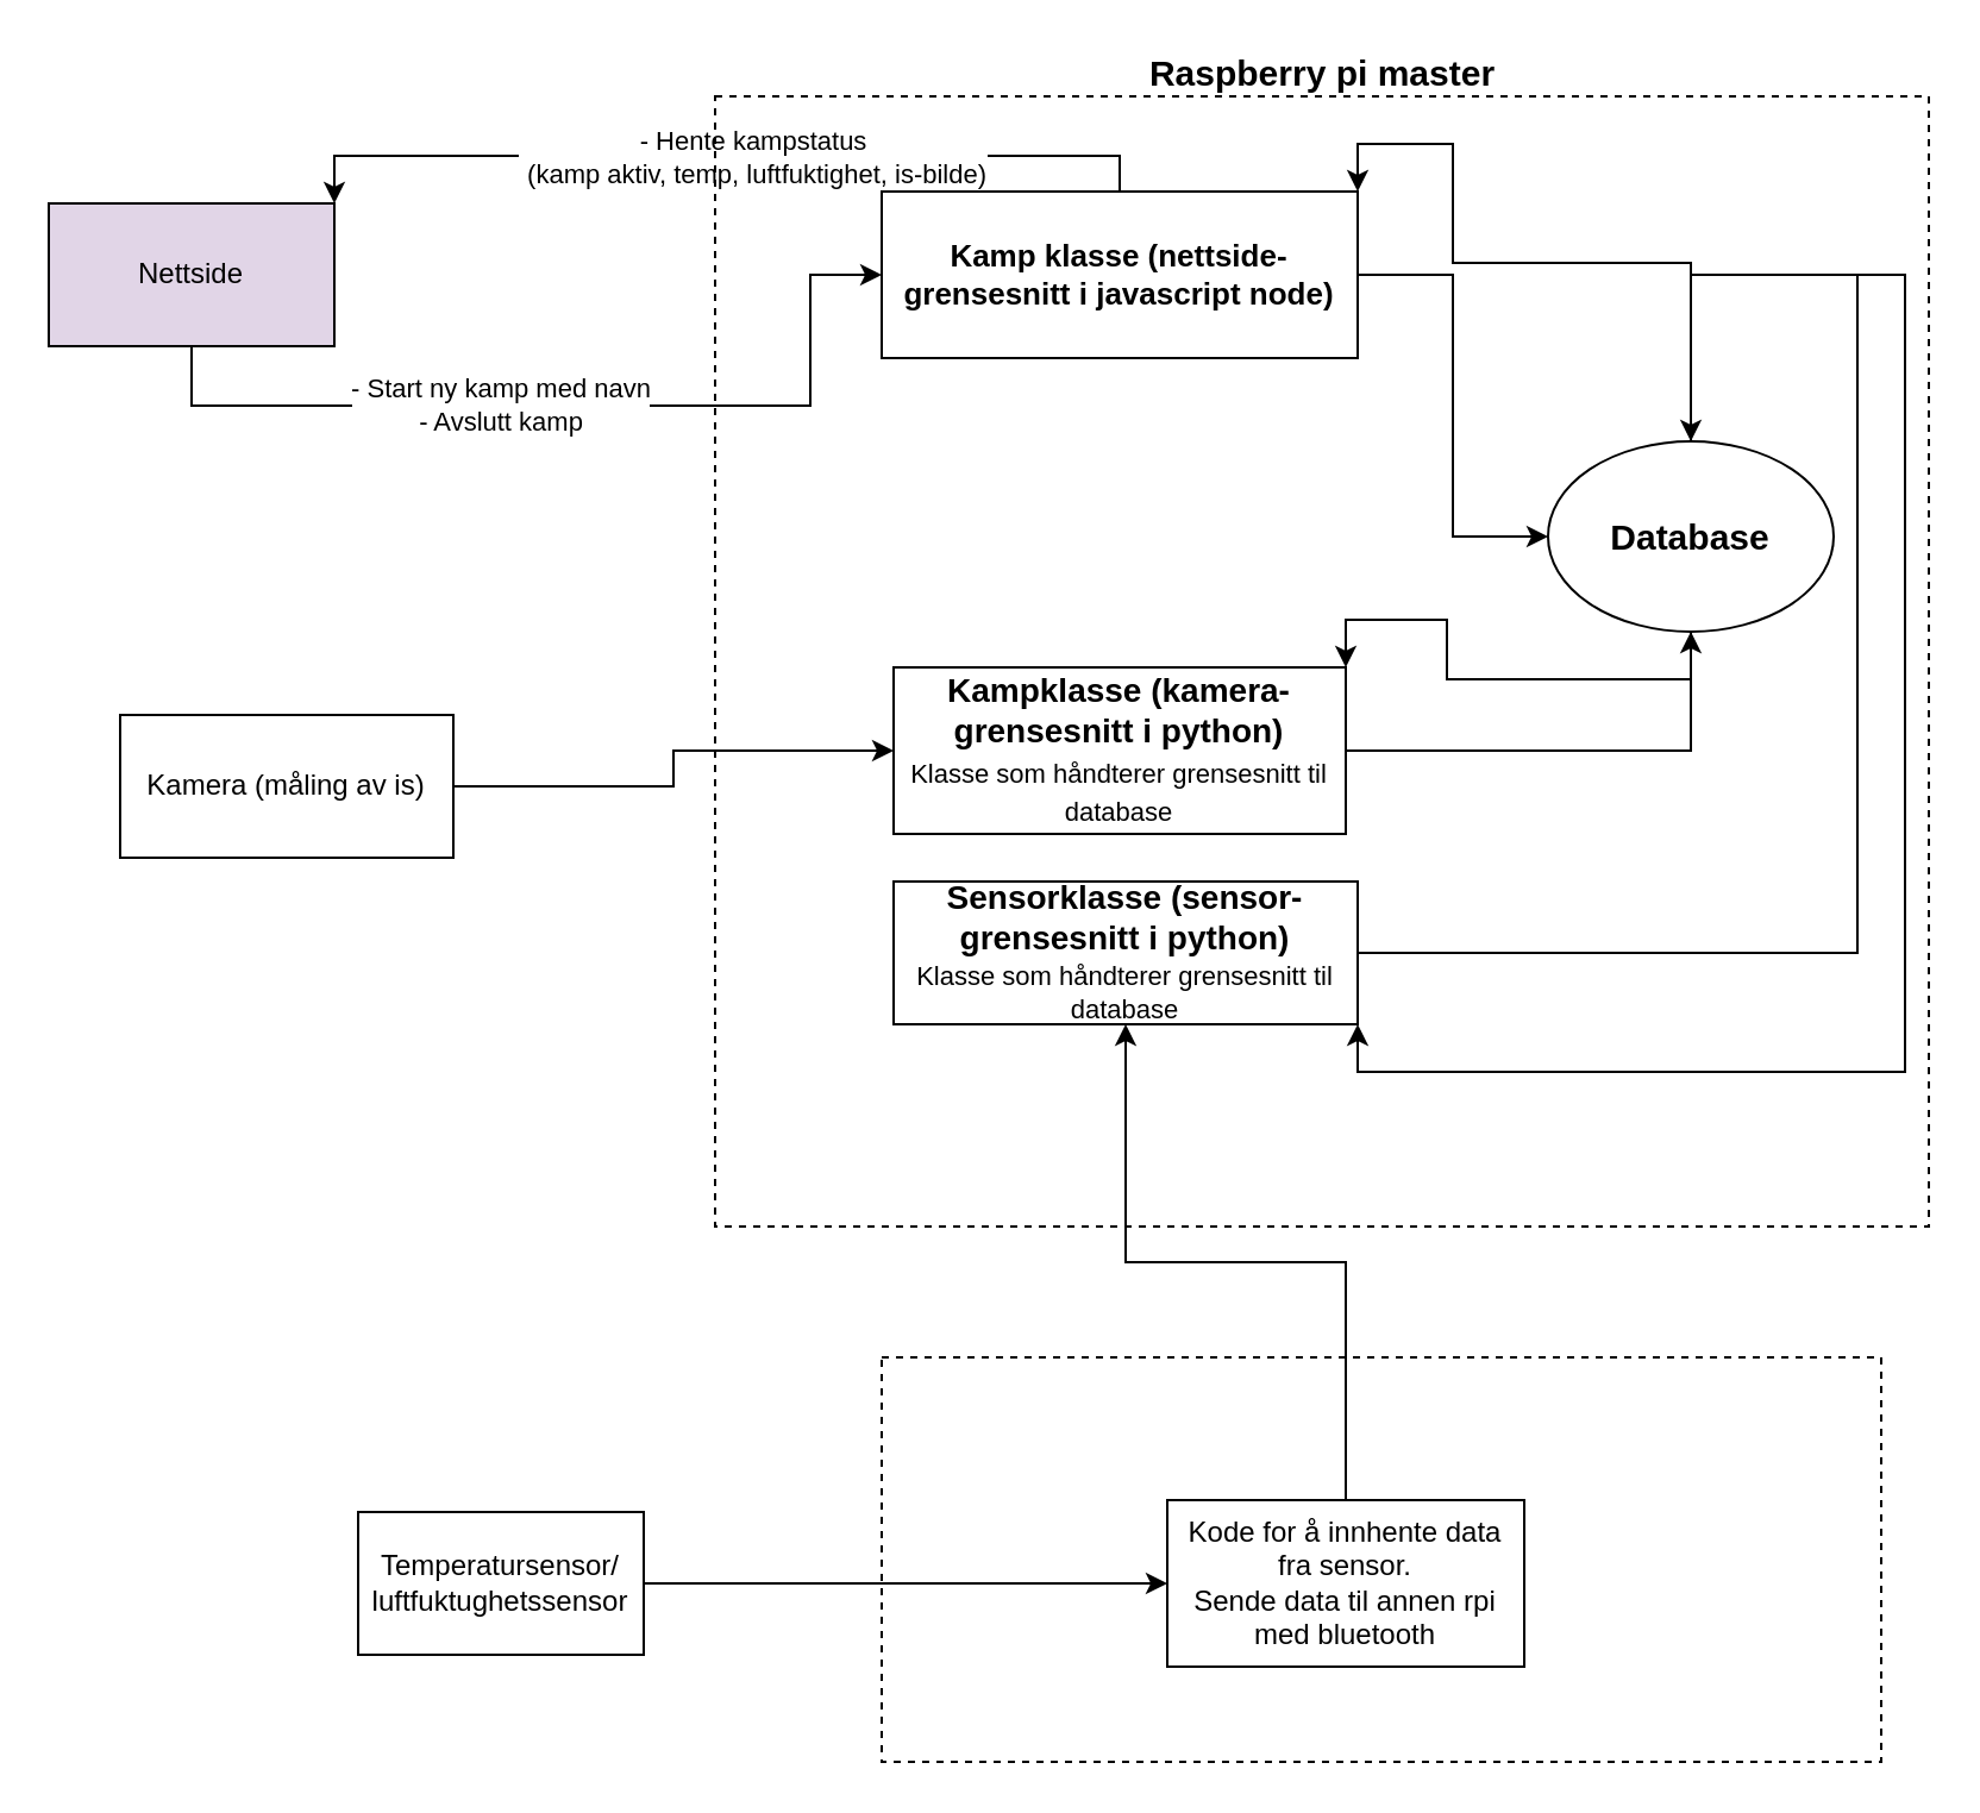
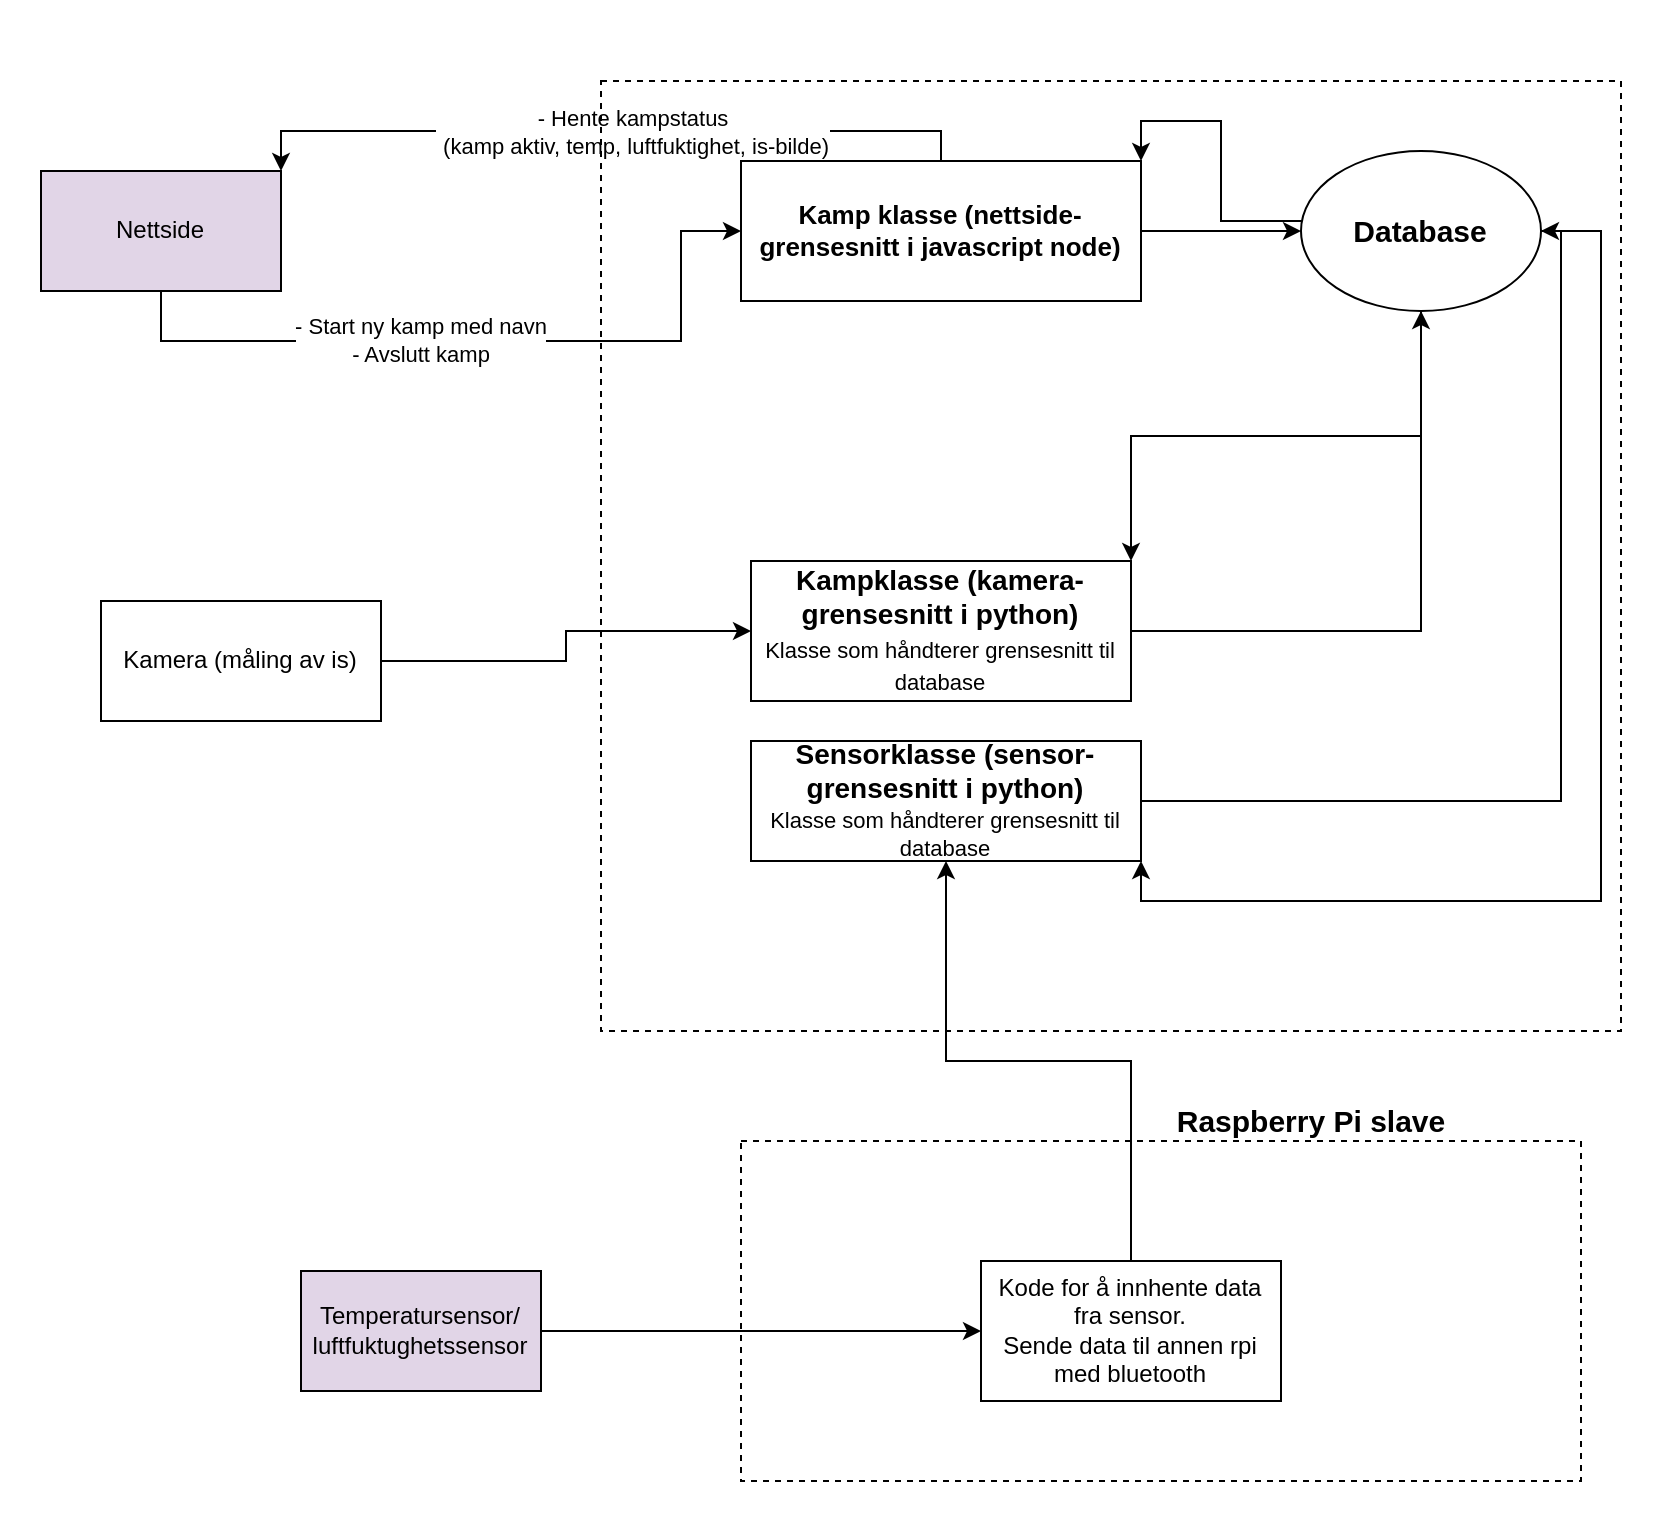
  <mxCell id="0" />
  <mxCell id="1" parent="0" />
  <mxCell id="2" style="edgeStyle=orthogonalEdgeStyle;rounded=0;orthogonalLoop=1;jettySize=auto;html=1;entryX=1;entryY=0;entryDx=0;entryDy=0;" edge="1" parent="1" source="5" target="8"><mxGeometry relative="1" as="geometry"><Array as="points"><mxPoint x="470" y="65" /><mxPoint x="140" y="65" /></Array></mxGeometry></mxCell>
  <mxCell id="3" value="- Hente kampstatus&lt;br&gt;&amp;nbsp;(kamp aktiv, temp, luftfuktighet, is-bilde)" style="edgeLabel;html=1;align=center;verticalAlign=middle;resizable=0;points=[];" vertex="1" connectable="0" parent="2"><mxGeometry x="-0.069" relative="1" as="geometry"><mxPoint as="offset" /></mxGeometry></mxCell>
  <mxCell id="4" style="edgeStyle=orthogonalEdgeStyle;rounded=0;orthogonalLoop=1;jettySize=auto;html=1;entryX=0;entryY=0.5;entryDx=0;entryDy=0;" edge="1" parent="1" source="5" target="13"><mxGeometry relative="1" as="geometry" /></mxCell>
  <mxCell id="5" value="&lt;b&gt;&lt;font style=&quot;font-size: 13px&quot;&gt;Kamp klasse (nettside-grensesnitt i javascript node)&lt;/font&gt;&lt;/b&gt;" style="rounded=0;whiteSpace=wrap;html=1;" vertex="1" parent="1"><mxGeometry x="370" y="80" width="200" height="70" as="geometry" /></mxCell>
  <mxCell id="6" style="edgeStyle=orthogonalEdgeStyle;rounded=0;orthogonalLoop=1;jettySize=auto;html=1;entryX=0;entryY=0.5;entryDx=0;entryDy=0;" edge="1" parent="1" source="8" target="5"><mxGeometry relative="1" as="geometry"><Array as="points"><mxPoint x="80" y="170" /><mxPoint x="340" y="170" /><mxPoint x="340" y="115" /></Array></mxGeometry></mxCell>
  <mxCell id="7" value="- Start ny kamp med navn&lt;br&gt;- Avslutt kamp" style="edgeLabel;html=1;align=center;verticalAlign=middle;resizable=0;points=[];" vertex="1" connectable="0" parent="6"><mxGeometry x="-0.165" y="1" relative="1" as="geometry"><mxPoint as="offset" /></mxGeometry></mxCell>
  <mxCell id="8" value="Nettside" style="whiteSpace=wrap;html=1;fillColor=#e1d5e7;" vertex="1" parent="1"><mxGeometry x="20" y="85" width="120" height="60" as="geometry" /></mxCell>
  <mxCell id="9" style="edgeStyle=orthogonalEdgeStyle;rounded=0;orthogonalLoop=1;jettySize=auto;html=1;entryX=1;entryY=0;entryDx=0;entryDy=0;" edge="1" parent="1" source="13" target="5"><mxGeometry relative="1" as="geometry"><Array as="points"><mxPoint x="610" y="110" /><mxPoint x="610" y="60" /><mxPoint x="570" y="60" /></Array></mxGeometry></mxCell>
  <mxCell id="10" style="edgeStyle=orthogonalEdgeStyle;rounded=0;orthogonalLoop=1;jettySize=auto;html=1;exitX=0.5;exitY=1;exitDx=0;exitDy=0;entryX=1;entryY=0;entryDx=0;entryDy=0;" edge="1" parent="1" source="13" target="15"><mxGeometry relative="1" as="geometry" /></mxCell>
  <mxCell id="11" style="edgeStyle=orthogonalEdgeStyle;rounded=0;orthogonalLoop=1;jettySize=auto;html=1;entryX=1;entryY=1;entryDx=0;entryDy=0;" edge="1" parent="1" source="13" target="26"><mxGeometry relative="1" as="geometry"><Array as="points"><mxPoint x="800" y="115" /><mxPoint x="800" y="450" /><mxPoint x="570" y="450" /></Array></mxGeometry></mxCell>
  <mxCell id="12" style="edgeStyle=orthogonalEdgeStyle;rounded=0;orthogonalLoop=1;jettySize=auto;html=1;exitX=1;exitY=0.5;exitDx=0;exitDy=0;" edge="1" parent="1" source="26" target="13"><mxGeometry relative="1" as="geometry"><Array as="points"><mxPoint x="780" y="400" /><mxPoint x="780" y="115" /></Array></mxGeometry></mxCell>
- <mxCell id="13" value="&lt;b&gt;&lt;font style=&quot;font-size: 15px&quot;&gt;Database&lt;/font&gt;&lt;/b&gt;" style="ellipse;whiteSpace=wrap;html=1;" vertex="1" parent="1"><mxGeometry x="650" y="185" width="120" height="80" as="geometry" /></mxCell>
+ <mxCell id="13" value="&lt;b&gt;&lt;font style=&quot;font-size: 15px&quot;&gt;Database&lt;/font&gt;&lt;/b&gt;" style="ellipse;whiteSpace=wrap;html=1;" vertex="1" parent="1"><mxGeometry x="650" y="75" width="120" height="80" as="geometry" /></mxCell>
  <mxCell id="14" style="edgeStyle=orthogonalEdgeStyle;rounded=0;orthogonalLoop=1;jettySize=auto;html=1;entryX=0.5;entryY=1;entryDx=0;entryDy=0;" edge="1" parent="1" source="15" target="13"><mxGeometry relative="1" as="geometry" /></mxCell>
  <mxCell id="15" value="&lt;font style=&quot;font-size: 14px&quot;&gt;&lt;b&gt;Kampklasse (kamera-grensesnitt i python)&lt;br&gt;&lt;/b&gt;&lt;span style=&quot;font-size: 11px&quot;&gt;Klasse som håndterer grensesnitt til database&lt;/span&gt;&lt;b&gt;&lt;br&gt;&lt;/b&gt;&lt;/font&gt;" style="rounded=0;whiteSpace=wrap;html=1;" vertex="1" parent="1"><mxGeometry x="375" y="280" width="190" height="70" as="geometry" /></mxCell>
  <mxCell id="16" value="" style="rounded=0;whiteSpace=wrap;html=1;dashed=1;fillColor=none;" vertex="1" parent="1"><mxGeometry x="300" y="40" width="510" height="475" as="geometry" /></mxCell>
- <mxCell id="17" value="&lt;b&gt;&lt;font style=&quot;font-size: 15px&quot;&gt;Raspberry pi master&lt;/font&gt;&lt;/b&gt;" style="text;html=1;align=center;verticalAlign=middle;resizable=0;points=[];autosize=1;" vertex="1" parent="1"><mxGeometry x="475" y="20" width="160" height="20" as="geometry" /></mxCell>
  <mxCell id="18" value="" style="rounded=0;whiteSpace=wrap;html=1;dashed=1;fillColor=none;" vertex="1" parent="1"><mxGeometry x="370" y="570" width="420" height="170" as="geometry" /></mxCell>
  <mxCell id="19" style="edgeStyle=orthogonalEdgeStyle;rounded=0;orthogonalLoop=1;jettySize=auto;html=1;entryX=0;entryY=0.5;entryDx=0;entryDy=0;" edge="1" parent="1" source="20" target="15"><mxGeometry relative="1" as="geometry" /></mxCell>
  <mxCell id="20" value="Kamera (måling av is)" style="rounded=0;whiteSpace=wrap;html=1;" vertex="1" parent="1"><mxGeometry x="50" y="300" width="140" height="60" as="geometry" /></mxCell>
+ <mxCell id="21" value="&lt;b&gt;&lt;font&gt;&lt;span style=&quot;font-size: 15px&quot;&gt;Raspberry&amp;nbsp;Pi slave&lt;br&gt;&lt;/span&gt;&lt;/font&gt;&lt;/b&gt;" style="text;html=1;align=center;verticalAlign=middle;resizable=0;points=[];autosize=1;" vertex="1" parent="1"><mxGeometry x="580" y="550" width="150" height="20" as="geometry" /></mxCell>
  <mxCell id="22" style="edgeStyle=orthogonalEdgeStyle;rounded=0;orthogonalLoop=1;jettySize=auto;html=1;entryX=0;entryY=0.5;entryDx=0;entryDy=0;" edge="1" parent="1" source="23" target="25"><mxGeometry relative="1" as="geometry" /></mxCell>
- <mxCell id="23" value="Temperatursensor/ luftfuktughetssensor" style="rounded=0;whiteSpace=wrap;html=1;" vertex="1" parent="1"><mxGeometry x="150" y="635" width="120" height="60" as="geometry" /></mxCell>
+ <mxCell id="23" value="Temperatursensor/ luftfuktughetssensor" style="rounded=0;whiteSpace=wrap;html=1;fillColor=#e1d5e7;" vertex="1" parent="1"><mxGeometry x="150" y="635" width="120" height="60" as="geometry" /></mxCell>
  <mxCell id="24" style="edgeStyle=orthogonalEdgeStyle;rounded=0;orthogonalLoop=1;jettySize=auto;html=1;entryX=0.5;entryY=1;entryDx=0;entryDy=0;" edge="1" parent="1" source="25" target="26"><mxGeometry relative="1" as="geometry" /></mxCell>
  <mxCell id="25" value="Kode for å innhente data fra sensor.&lt;br&gt;Sende data til annen rpi med bluetooth" style="rounded=0;whiteSpace=wrap;html=1;fillColor=none;" vertex="1" parent="1"><mxGeometry x="490" y="630" width="150" height="70" as="geometry" /></mxCell>
  <mxCell id="26" value="&lt;font&gt;&lt;span style=&quot;font-weight: bold ; font-size: 14px&quot;&gt;Sensorklasse (sensor-grensesnitt i python)&lt;/span&gt;&lt;br&gt;&lt;font style=&quot;font-size: 11px&quot;&gt;Klasse som håndterer grensesnitt til database&lt;/font&gt;&lt;br&gt;&lt;/font&gt;" style="rounded=0;whiteSpace=wrap;html=1;fillColor=none;" vertex="1" parent="1"><mxGeometry x="375" y="370" width="195" height="60" as="geometry" /></mxCell>
